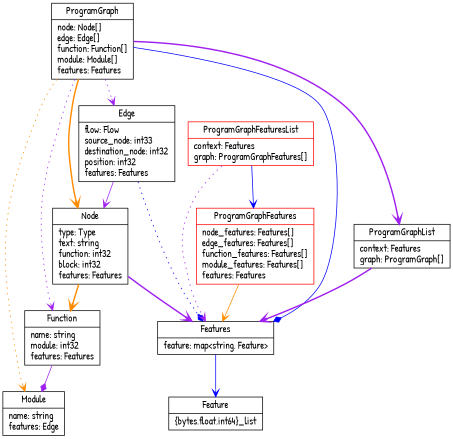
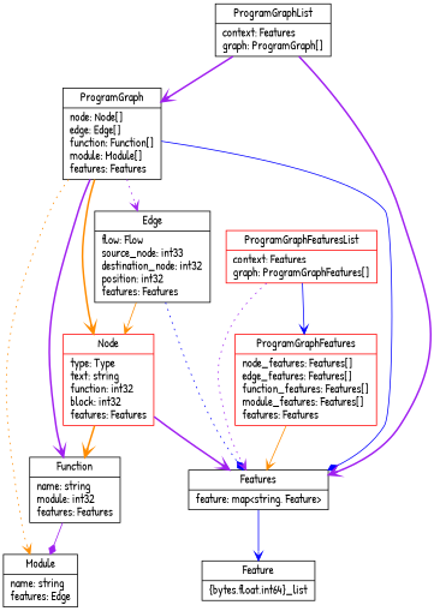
  digraph {
    fontname="Patrick Hand"
    node [fontname="Patrick Hand" shape=record]
    edge [arrowhead=vee color=purple fontname="Patrick Hand" style=solid]
    n1 [color=black label="{ProgramGraph|node: Node[]\ledge: Edge[]\lfunction: Function[]\lmodule: Module[]\lfeatures: Features\l}"]
-   n2 [label="{Node|type: Type\ltext: string\lfunction: int32\lblock: int32\lfeatures: Features\l}"]
+   n2 [label="{Node|type: Type\ltext: string\lfunction: int32\lblock: int32\lfeatures: Features\l}" color=red]
    n3 [label="{Edge|flow: Flow\lsource_node: int33\ldestination_node: int32\lposition: int32\lfeatures: Features\l}"]
    n4 [label="{Features|feature: map\<string, Feature\>\l}"]
    n5 [label="{Function|name: string\lmodule: int32\lfeatures: Features\l}"]
    n6 [label="{Module|name: string\lfeatures: Edge\l}"]
    n7 [label="{Feature|\{bytes,float,int64\}_list\l}"]
    n8 [label="{ProgramGraphList|context: Features\lgraph: ProgramGraph[]\l}"]
    n9 [color=red label="{ProgramGraphFeatures|node_features: Features[]\ledge_features: Features[]\lfunction_features: Features[]\lmodule_features: Features[]\lfeatures: Features\l}"]
    n10 [color=red label="{ProgramGraphFeaturesList|context: Features\lgraph: ProgramGraphFeatures[]\l}"]
    n1 -> n2 [color=darkorange style=bold]
    n1 -> n3 [style=dotted]
    n1 -> n4 [arrowhead=diamond color=blue]
-   n1 -> n5 [style=dotted]
+   n1 -> n5 [style=bold]
    n1 -> n6 [color=darkorange style=dotted]
    n2 -> n4 [style=bold]
    n2 -> n5 [color=darkorange style=bold]
-   n3 -> n2
+   n3 -> n2 [color=darkorange]
    n3 -> n4 [arrowhead=diamond color=blue style=dotted]
    n4 -> n7 [color=blue]
    n5 -> n6 [arrowhead=diamond]
-   n1 -> n8 [style=bold]
+   n8 -> n1 [style=bold]
    n8 -> n4 [style=bold]
    n9 -> n4 [color=darkorange]
    n10 -> n4 [style=dotted]
    n10 -> n9 [color=blue]
  }
